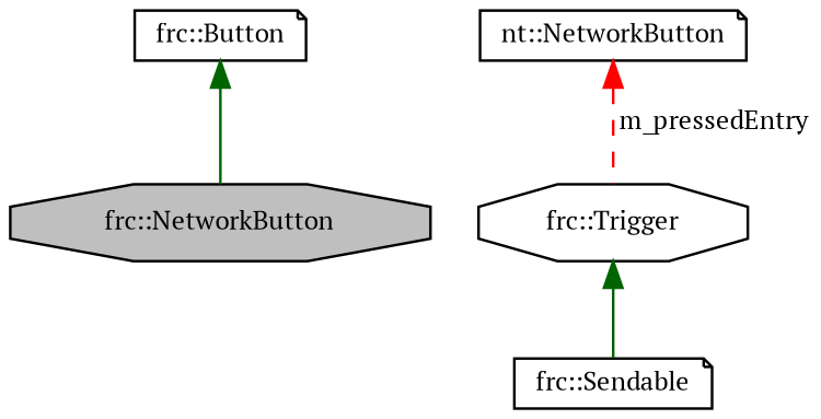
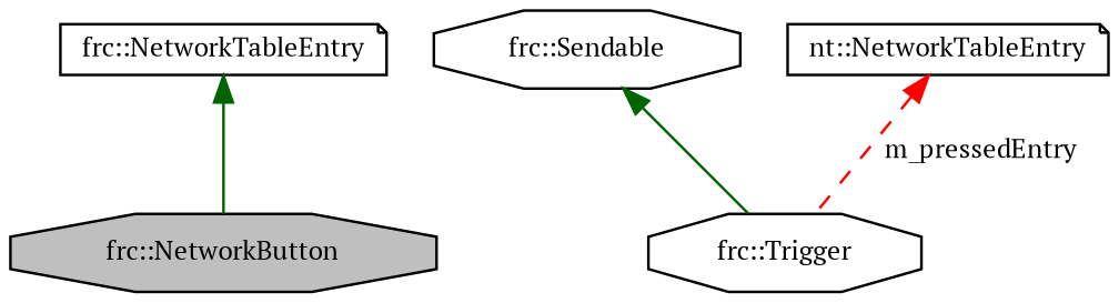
  digraph {
    fontname="PT Serif"
    node [color=black fillcolor=white fontname="PT Serif" fontsize=10 shape=octagon style=filled]
    edge [color=darkgreen dir=back fontname="PT Serif" fontsize=10 labelfontname=Helvetica labelfontsize=10 style=solid]
    n1 [fillcolor=grey75 fontcolor=black height=0.2 label="frc::NetworkButton" width=0.4]
-   n2 [height=0.2 label="frc::Button" shape=note width=0.4]
+   n2 [height=0.2 label="frc::NetworkTableEntry" shape=note width=0.4]
    n3 [height=0.2 label="frc::Trigger" width=0.4]
-   n4 [height=0.2 label="frc::Sendable" shape=note width=0.4]
-   n5 [height=0.2 label="nt::NetworkButton" shape=note width=0.4]
+   n4 [height=0.2 label="frc::Sendable" width=0.4]
+   n5 [height=0.2 label="nt::NetworkTableEntry" shape=note width=0.4]
    n2 -> n1
-   n3 -> n4
+   n4 -> n3
    n5 -> n3 [color=red label=" m_pressedEntry" style=dashed]
  }
